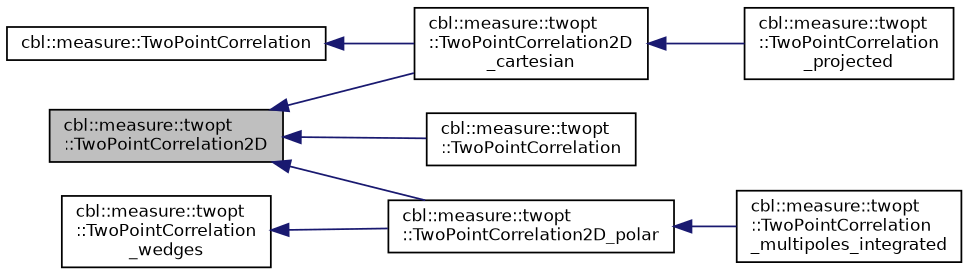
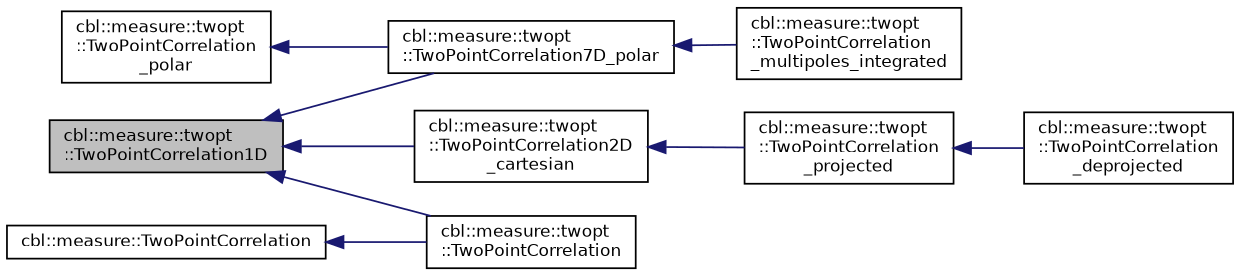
  digraph {
    rankdir=LR
    node [color=black fillcolor=white fontname=Helvetica fontsize=10 shape=record style=filled]
    edge [color=midnightblue dir=back fontname=Helvetica fontsize=10 labelfontname=Helvetica labelfontsize=10 style=solid]
-   n1 [fillcolor=grey75 fontcolor=black height=0.2 label="cbl::measure::twopt\l::TwoPointCorrelation2D" width=0.4]
+   n1 [fillcolor=grey75 fontcolor=black height=0.2 label="cbl::measure::twopt\l::TwoPointCorrelation1D" width=0.4]
    n2 [height=0.2 label="cbl::measure::twopt\l::TwoPointCorrelation2D\l_cartesian" width=0.4]
-   n3 [height=0.2 label="cbl::measure::twopt\l::TwoPointCorrelation2D_polar" width=0.4]
+   n3 [height=0.2 label="cbl::measure::twopt\l::TwoPointCorrelation7D_polar" width=0.4]
    n4 [height=0.2 label="cbl::measure::twopt\l::TwoPointCorrelation" width=0.4]
    n5 [height=0.2 label="cbl::measure::twopt\l::TwoPointCorrelation\l_projected" width=0.4]
    n6 [height=0.2 label="cbl::measure::twopt\l::TwoPointCorrelation\l_multipoles_integrated" width=0.4]
    n7 [height=0.2 label="cbl::measure::TwoPointCorrelation" width=0.4]
-   n9 [height=0.2 label="cbl::measure::twopt\l::TwoPointCorrelation\l_wedges" width=0.4]
+   n8 [height=0.2 label="cbl::measure::twopt\l::TwoPointCorrelation\l_deprojected" width=0.4]
+   n9 [height=0.2 label="cbl::measure::twopt\l::TwoPointCorrelation\l_polar" width=0.4]
    n1 -> n2
    n1 -> n3
    n1 -> n4
    n2 -> n5
    n3 -> n6
-   n7 -> n2
+   n5 -> n8
+   n7 -> n4
    n9 -> n3
  }
